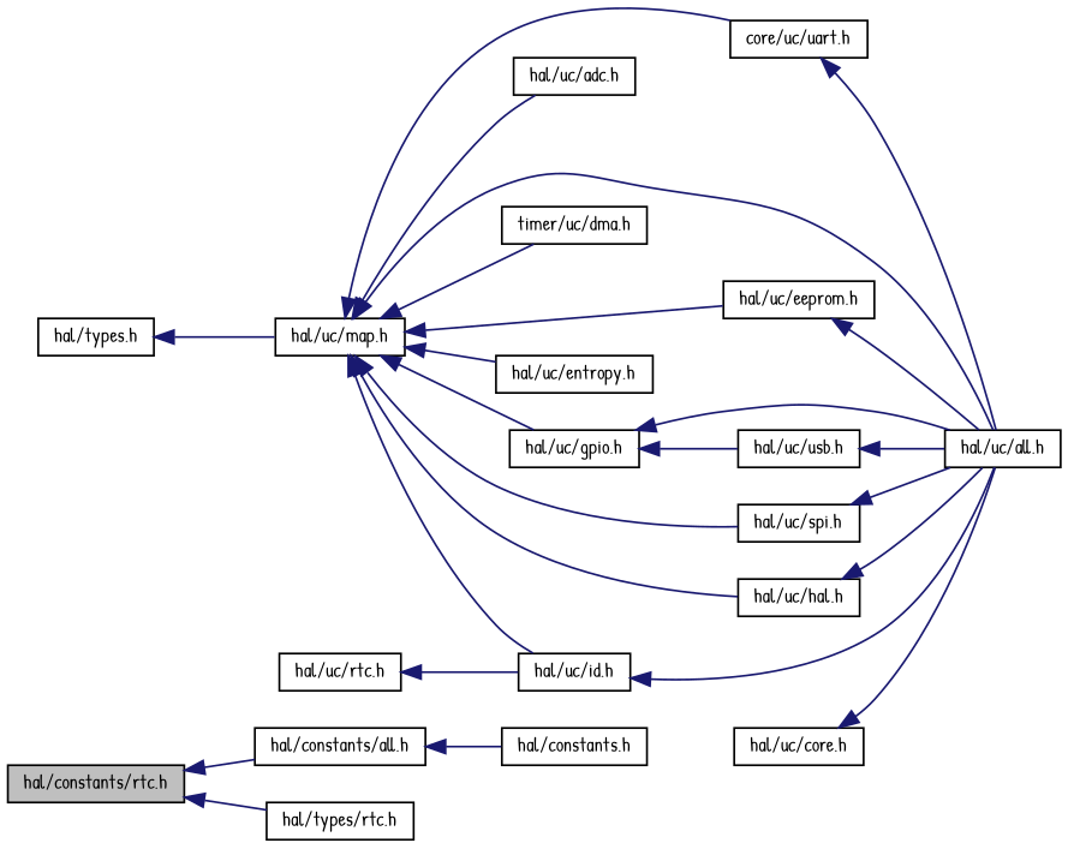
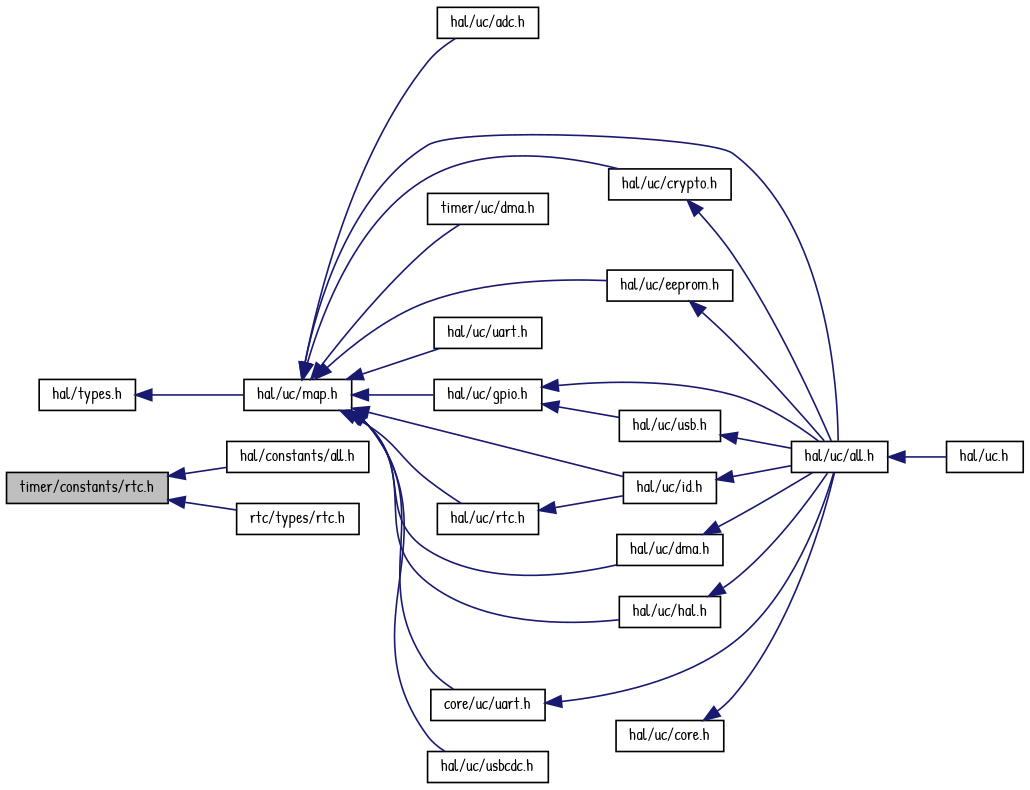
  digraph {
    fontname="Patrick Hand"
    rankdir=LR
    node [color=black fontname="Patrick Hand" fontsize=10 shape=record]
    edge [color=midnightblue dir=back fontname="Patrick Hand" fontsize=10 labelfontname=Helvetica labelfontsize=10 style=solid]
-   n1 [fillcolor=grey75 fontcolor=black height=0.2 label="hal/constants/rtc.h" style=filled width=0.4]
+   n1 [fillcolor=grey75 fontcolor=black height=0.2 label="timer/constants/rtc.h" style=filled width=0.4]
    n2 [height=0.2 label="hal/constants/all.h" width=0.4]
-   n3 [height=0.2 label="hal/types/rtc.h" width=0.4]
-   n4 [height=0.2 label="hal/constants.h" width=0.4]
+   n3 [height=0.2 label="rtc/types/rtc.h" width=0.4]
    n5 [height=0.2 label="hal/types.h" width=0.4]
    n6 [height=0.2 label="hal/uc/map.h" width=0.4]
    n7 [height=0.2 label="hal/uc/adc.h" width=0.4]
    n8 [height=0.2 label="hal/uc/all.h" width=0.4]
+   n9 [height=0.2 label="hal/uc/crypto.h" width=0.4]
    n10 [height=0.2 label="timer/uc/dma.h" width=0.4]
    n11 [height=0.2 label="hal/uc/eeprom.h" width=0.4]
-   n12 [height=0.2 label="hal/uc/entropy.h" width=0.4]
+   n12 [height=0.2 label="hal/uc/uart.h" width=0.4]
    n13 [height=0.2 label="hal/uc/gpio.h" width=0.4]
    n14 [height=0.2 label="hal/uc/id.h" width=0.4]
    n15 [height=0.2 label="hal/uc/rtc.h" width=0.4]
-   n16 [height=0.2 label="hal/uc/spi.h" width=0.4]
+   n16 [height=0.2 label="hal/uc/dma.h" width=0.4]
    n17 [height=0.2 label="hal/uc/hal.h" width=0.4]
    n18 [height=0.2 label="core/uc/uart.h" width=0.4]
+   n19 [height=0.2 label="hal/uc/usbcdc.h" width=0.4]
+   n20 [height=0.2 label="hal/uc.h" width=0.4]
    n21 [height=0.2 label="hal/uc/core.h" width=0.4]
    n22 [height=0.2 label="hal/uc/usb.h" width=0.4]
    n1 -> n2
    n1 -> n3
-   n2 -> n4
    n5 -> n6
    n6 -> n7
    n6 -> n8
+   n6 -> n9
    n6 -> n10
    n6 -> n11
    n6 -> n12
    n6 -> n13
    n6 -> n14
+   n6 -> n15
    n6 -> n16
    n6 -> n17
    n6 -> n18
+   n6 -> n19
+   n8 -> n20
+   n9 -> n8
    n11 -> n8
    n13 -> n8
    n13 -> n22
    n14 -> n8
    n15 -> n14
    n16 -> n8
    n17 -> n8
    n18 -> n8
    n21 -> n8
    n22 -> n8
  }
